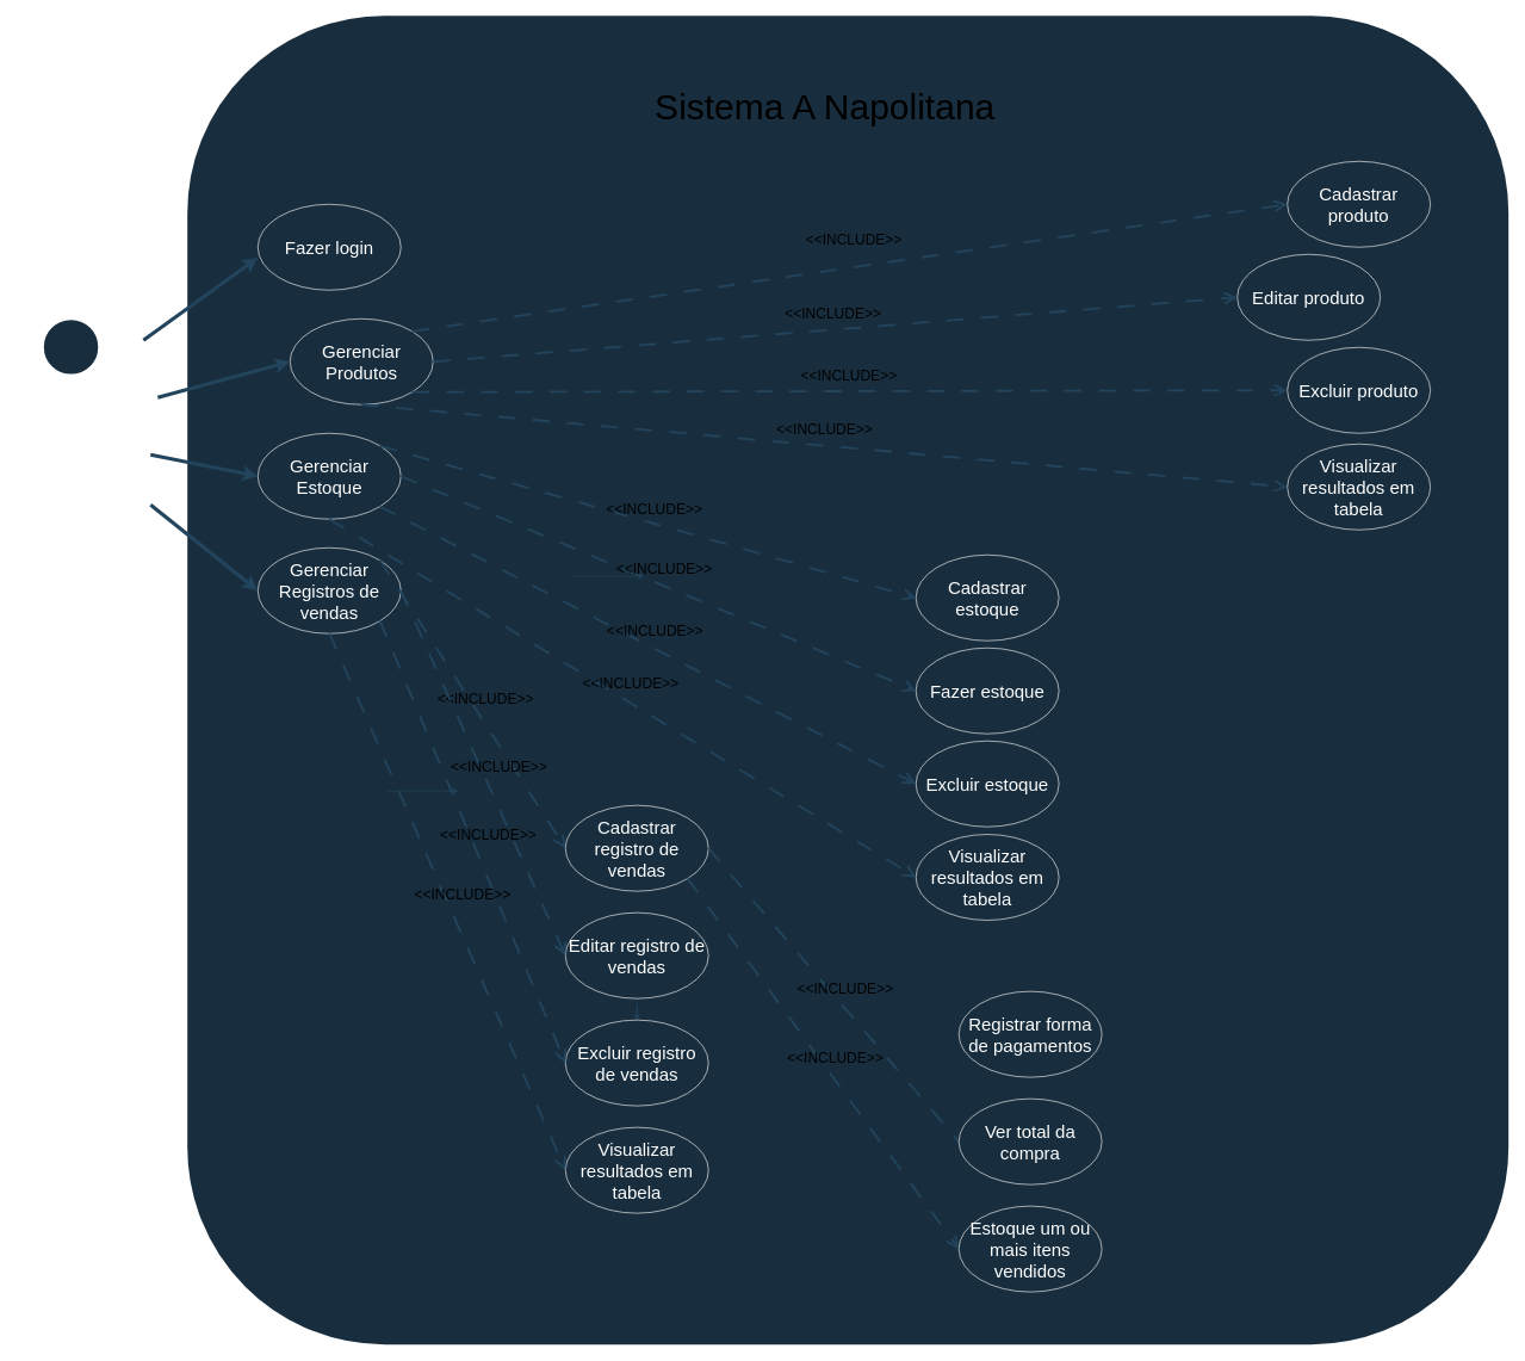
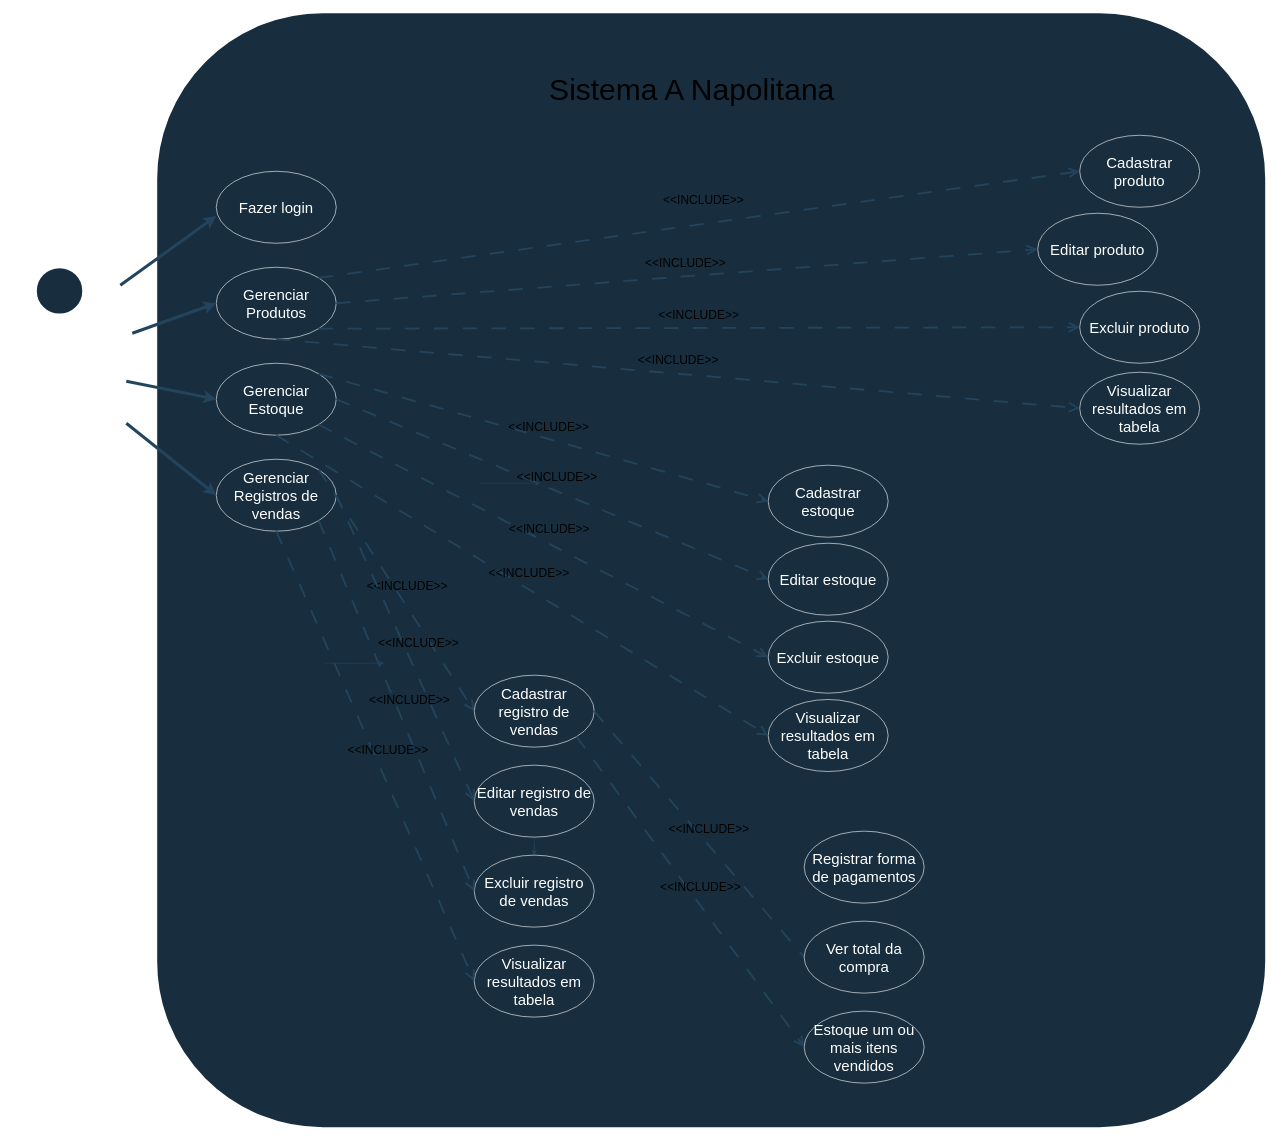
  <mxCell id="0" />
  <mxCell id="1" parent="0" />
  <mxCell id="2" value="" style="rounded=1;whiteSpace=wrap;html=1;fillColor=light-dark(#182E3E,#FFFFFF);fillStyle=solid;strokeWidth=3;strokeColor=#FFFFFF;labelBackgroundColor=none;fontColor=#FFFFFF;" vertex="1" parent="1"><mxGeometry x="260" y="20" width="1850" height="1860" as="geometry" /></mxCell>
  <mxCell id="3" value="&lt;font style=&quot;color: light-dark(rgb(0, 0, 0), rgb(0, 0, 0)); font-size: 50px;&quot;&gt;Sistema A Napolitana&lt;/font&gt;" style="text;html=1;align=center;verticalAlign=middle;whiteSpace=wrap;rounded=1;labelBackgroundColor=none;fontColor=#FFFFFF;" vertex="1" parent="1"><mxGeometry x="893" y="108" width="520" height="80" as="geometry" /></mxCell>
  <mxCell id="4" value="&lt;font style=&quot;font-size: 30px;&quot;&gt;Usuário&lt;/font&gt;" style="shape=umlActor;verticalLabelPosition=bottom;verticalAlign=top;html=1;outlineConnect=0;fillStyle=auto;fillColor=#182E3E;fontColor=#FFFFFF;strokeColor=#FFFFFF;strokeWidth=3;labelBackgroundColor=none;rounded=1;" vertex="1" parent="1"><mxGeometry x="20" y="445" width="157.5" height="315" as="geometry" /></mxCell>
  <mxCell id="5" value="" style="endArrow=classic;html=1;rounded=0;strokeColor=light-dark(#23445D,#000000);strokeWidth=5;entryX=0;entryY=0.622;entryDx=0;entryDy=0;entryPerimeter=0;" edge="1" parent="1" target="6"><mxGeometry width="50" height="50" relative="1" as="geometry"><mxPoint x="200" y="475" as="sourcePoint" /><mxPoint x="230" y="515" as="targetPoint" /></mxGeometry></mxCell>
  <mxCell id="6" value="&lt;font style=&quot;font-size: 25px;&quot;&gt;Fazer login&lt;/font&gt;" style="ellipse;whiteSpace=wrap;html=1;strokeColor=#FFFFFF;fontColor=#FFFFFF;fillColor=#182E3E;" vertex="1" parent="1"><mxGeometry x="360" y="285" width="200" height="120" as="geometry" /></mxCell>
- <mxCell id="7" value="&lt;font style=&quot;font-size: 25px;&quot;&gt;Gerenciar Produtos&lt;/font&gt;" style="ellipse;whiteSpace=wrap;html=1;strokeColor=#FFFFFF;fontColor=#FFFFFF;fillColor=#182E3E;" vertex="1" parent="1"><mxGeometry x="405" y="445" width="200" height="120" as="geometry" /></mxCell>
+ <mxCell id="7" value="&lt;font style=&quot;font-size: 25px;&quot;&gt;Gerenciar Produtos&lt;/font&gt;" style="ellipse;whiteSpace=wrap;html=1;strokeColor=#FFFFFF;fontColor=#FFFFFF;fillColor=#182E3E;" vertex="1" parent="1"><mxGeometry x="360" y="445" width="200" height="120" as="geometry" /></mxCell>
  <mxCell id="8" value="" style="endArrow=classic;html=1;rounded=0;strokeColor=light-dark(#23445D,#000000);strokeWidth=5;entryX=0;entryY=0.5;entryDx=0;entryDy=0;" edge="1" parent="1" target="7"><mxGeometry width="50" height="50" relative="1" as="geometry"><mxPoint x="220" y="555" as="sourcePoint" /><mxPoint x="810" y="415" as="targetPoint" /></mxGeometry></mxCell>
  <mxCell id="9" value="&lt;span style=&quot;font-size: 25px;&quot;&gt;Cadastrar produto&lt;/span&gt;" style="ellipse;whiteSpace=wrap;html=1;strokeColor=#FFFFFF;fontColor=#FFFFFF;fillColor=#182E3E;" vertex="1" parent="1"><mxGeometry x="1799.29" y="225" width="200" height="120" as="geometry" /></mxCell>
  <mxCell id="10" value="&lt;font style=&quot;font-size: 25px;&quot;&gt;Editar produto&lt;/font&gt;" style="ellipse;whiteSpace=wrap;html=1;strokeColor=#FFFFFF;fontColor=#FFFFFF;fillColor=#182E3E;" vertex="1" parent="1"><mxGeometry x="1729.29" y="355" width="200" height="120" as="geometry" /></mxCell>
  <mxCell id="11" value="&lt;font style=&quot;font-size: 25px;&quot;&gt;Excluir&amp;nbsp;&lt;/font&gt;&lt;span style=&quot;font-size: 25px;&quot;&gt;produto&lt;/span&gt;" style="ellipse;whiteSpace=wrap;html=1;strokeColor=#FFFFFF;fontColor=#FFFFFF;fillColor=#182E3E;" vertex="1" parent="1"><mxGeometry x="1799.29" y="485" width="200" height="120" as="geometry" /></mxCell>
  <mxCell id="12" value="&lt;font style=&quot;font-size: 25px;&quot;&gt;Gerenciar Estoque&lt;/font&gt;" style="ellipse;whiteSpace=wrap;html=1;strokeColor=#FFFFFF;fontColor=#FFFFFF;fillColor=#182E3E;" vertex="1" parent="1"><mxGeometry x="360" y="605" width="200" height="120" as="geometry" /></mxCell>
  <mxCell id="13" value="&lt;span style=&quot;font-size: 25px;&quot;&gt;Cadastrar estoque&lt;/span&gt;" style="ellipse;whiteSpace=wrap;html=1;strokeColor=#FFFFFF;fontColor=#FFFFFF;fillColor=#182E3E;" vertex="1" parent="1"><mxGeometry x="1280" y="775" width="200" height="120" as="geometry" /></mxCell>
- <mxCell id="14" value="&lt;font style=&quot;font-size: 25px;&quot;&gt;Fazer estoque&lt;/font&gt;" style="ellipse;whiteSpace=wrap;html=1;strokeColor=#FFFFFF;fontColor=#FFFFFF;fillColor=#182E3E;" vertex="1" parent="1"><mxGeometry x="1280" y="905" width="200" height="120" as="geometry" /></mxCell>
+ <mxCell id="14" value="&lt;font style=&quot;font-size: 25px;&quot;&gt;Editar estoque&lt;/font&gt;" style="ellipse;whiteSpace=wrap;html=1;strokeColor=#FFFFFF;fontColor=#FFFFFF;fillColor=#182E3E;" vertex="1" parent="1"><mxGeometry x="1280" y="905" width="200" height="120" as="geometry" /></mxCell>
  <mxCell id="15" value="&lt;font style=&quot;font-size: 25px;&quot;&gt;Excluir&amp;nbsp;&lt;/font&gt;&lt;span style=&quot;font-size: 25px;&quot;&gt;estoque&lt;/span&gt;" style="ellipse;whiteSpace=wrap;html=1;strokeColor=#FFFFFF;fontColor=#FFFFFF;fillColor=#182E3E;" vertex="1" parent="1"><mxGeometry x="1280" y="1035" width="200" height="120" as="geometry" /></mxCell>
  <mxCell id="16" value="" style="endArrow=classic;html=1;rounded=0;strokeColor=light-dark(#23445D,#000000);strokeWidth=5;entryX=0;entryY=0.5;entryDx=0;entryDy=0;" edge="1" parent="1" target="12"><mxGeometry width="50" height="50" relative="1" as="geometry"><mxPoint x="210" y="635" as="sourcePoint" /><mxPoint x="810" y="545" as="targetPoint" /></mxGeometry></mxCell>
  <mxCell id="17" value="" style="edgeStyle=none;orthogonalLoop=1;jettySize=auto;html=1;rounded=0;strokeColor=#23445D;" edge="1" parent="1"><mxGeometry width="100" relative="1" as="geometry"><mxPoint x="800" y="805" as="sourcePoint" /><mxPoint x="900" y="805" as="targetPoint" /><Array as="points" /></mxGeometry></mxCell>
  <mxCell id="18" value="&amp;lt;&amp;lt;INCLUDE&lt;span style=&quot;background-color: transparent;&quot;&gt;&amp;gt;&amp;gt;&lt;/span&gt;" style="endArrow=open;endSize=12;dashed=1;html=1;rounded=0;strokeColor=light-dark(#23445D,#000000);exitX=1;exitY=0;exitDx=0;exitDy=0;strokeWidth=3;fontSize=20;labelBackgroundColor=none;fontColor=light-dark(#000000,#000000);sourcePerimeterSpacing=0;startSize=6;targetPerimeterSpacing=0;dashPattern=8 8;entryX=0;entryY=0.5;entryDx=0;entryDy=0;" edge="1" parent="1" source="7" target="9"><mxGeometry x="0.019" y="40" width="160" relative="1" as="geometry"><mxPoint x="1129.29" y="485" as="sourcePoint" /><mxPoint x="1740" y="325" as="targetPoint" /><mxPoint as="offset" /></mxGeometry></mxCell>
  <mxCell id="19" value="&amp;lt;&amp;lt;INCLUDE&lt;span style=&quot;background-color: transparent;&quot;&gt;&amp;gt;&amp;gt;&lt;/span&gt;" style="endArrow=open;endSize=12;dashed=1;html=1;rounded=0;strokeColor=light-dark(#23445D,#000000);exitX=1;exitY=0.5;exitDx=0;exitDy=0;strokeWidth=3;fontSize=20;labelBackgroundColor=none;fontColor=light-dark(#000000,#000000);sourcePerimeterSpacing=0;startSize=6;targetPerimeterSpacing=0;dashPattern=8 8;entryX=0;entryY=0.5;entryDx=0;entryDy=0;" edge="1" parent="1" source="7" target="10"><mxGeometry x="-0.004" y="23" width="160" relative="1" as="geometry"><mxPoint x="1127.89" y="499.52" as="sourcePoint" /><mxPoint x="1740" y="425" as="targetPoint" /><mxPoint x="1" as="offset" /></mxGeometry></mxCell>
  <mxCell id="20" value="&amp;lt;&amp;lt;INCLUDE&lt;span style=&quot;background-color: transparent;&quot;&gt;&amp;gt;&amp;gt;&lt;/span&gt;" style="endArrow=open;endSize=12;dashed=1;html=1;rounded=0;strokeColor=light-dark(#23445D,#000000);exitX=1;exitY=1;exitDx=0;exitDy=0;strokeWidth=3;fontSize=20;labelBackgroundColor=none;fontColor=light-dark(#000000,#000000);sourcePerimeterSpacing=0;startSize=6;targetPerimeterSpacing=0;dashPattern=8 8;entryX=0;entryY=0.5;entryDx=0;entryDy=0;" edge="1" parent="1" source="7" target="11"><mxGeometry x="-0.004" y="23" width="160" relative="1" as="geometry"><mxPoint x="1113.29" y="517.76" as="sourcePoint" /><mxPoint x="1720" y="545" as="targetPoint" /><mxPoint x="1" as="offset" /></mxGeometry></mxCell>
  <mxCell id="21" value="&amp;lt;&amp;lt;INCLUDE&lt;span style=&quot;background-color: transparent;&quot;&gt;&amp;gt;&amp;gt;&lt;/span&gt;" style="endArrow=open;endSize=12;dashed=1;html=1;rounded=0;strokeColor=light-dark(#23445D,#000000);exitX=1;exitY=0;exitDx=0;exitDy=0;entryX=0;entryY=0.5;entryDx=0;entryDy=0;strokeWidth=3;fontSize=20;labelBackgroundColor=none;fontColor=light-dark(#000000,#000000);sourcePerimeterSpacing=0;startSize=6;targetPerimeterSpacing=0;dashPattern=8 8;" edge="1" parent="1" source="12" target="13"><mxGeometry x="0.011" y="20" width="160" relative="1" as="geometry"><mxPoint x="528.31" y="725" as="sourcePoint" /><mxPoint x="1283" y="717.44" as="targetPoint" /><mxPoint x="-1" as="offset" /></mxGeometry></mxCell>
  <mxCell id="22" value="&amp;lt;&amp;lt;INCLUDE&lt;span style=&quot;background-color: transparent;&quot;&gt;&amp;gt;&amp;gt;&lt;/span&gt;" style="endArrow=open;endSize=12;dashed=1;html=1;rounded=0;strokeColor=light-dark(#23445D,#000000);entryX=0;entryY=0.5;entryDx=0;entryDy=0;strokeWidth=3;fontSize=20;labelBackgroundColor=none;fontColor=light-dark(#000000,#000000);sourcePerimeterSpacing=0;startSize=6;targetPerimeterSpacing=0;dashPattern=8 8;exitX=1;exitY=0.5;exitDx=0;exitDy=0;" edge="1" parent="1" source="12" target="14"><mxGeometry x="-0.004" y="23" width="160" relative="1" as="geometry"><mxPoint x="590" y="685" as="sourcePoint" /><mxPoint x="1283" y="847.44" as="targetPoint" /><mxPoint x="1" as="offset" /></mxGeometry></mxCell>
  <mxCell id="23" value="&amp;lt;&amp;lt;INCLUDE&lt;span style=&quot;background-color: transparent;&quot;&gt;&amp;gt;&amp;gt;&lt;/span&gt;" style="endArrow=open;endSize=12;dashed=1;html=1;rounded=0;strokeColor=light-dark(#23445D,#000000);strokeWidth=3;fontSize=20;labelBackgroundColor=none;fontColor=light-dark(#000000,#000000);sourcePerimeterSpacing=0;startSize=6;targetPerimeterSpacing=0;dashPattern=8 8;entryX=0;entryY=0.5;entryDx=0;entryDy=0;exitX=1;exitY=1;exitDx=0;exitDy=0;" edge="1" parent="1" source="12" target="15"><mxGeometry x="-0.004" y="23" width="160" relative="1" as="geometry"><mxPoint x="580" y="705" as="sourcePoint" /><mxPoint x="1630" y="1065" as="targetPoint" /><mxPoint x="1" as="offset" /></mxGeometry></mxCell>
  <mxCell id="24" value="&lt;font style=&quot;font-size: 25px;&quot;&gt;Gerenciar Registros de vendas&lt;/font&gt;" style="ellipse;whiteSpace=wrap;html=1;strokeColor=#FFFFFF;fontColor=#FFFFFF;fillColor=#182E3E;" vertex="1" parent="1"><mxGeometry x="360" y="765" width="200" height="120" as="geometry" /></mxCell>
  <mxCell id="25" value="&lt;span style=&quot;font-size: 25px;&quot;&gt;Cadastrar registro de vendas&lt;/span&gt;" style="ellipse;whiteSpace=wrap;html=1;strokeColor=#FFFFFF;fontColor=#FFFFFF;fillColor=#182E3E;" vertex="1" parent="1"><mxGeometry x="790" y="1125" width="200" height="120" as="geometry" /></mxCell>
  <mxCell id="26" style="edgeStyle=orthogonalEdgeStyle;rounded=0;orthogonalLoop=1;jettySize=auto;html=1;exitX=0.5;exitY=1;exitDx=0;exitDy=0;strokeColor=#23445D;" edge="1" parent="1" source="27" target="28"><mxGeometry relative="1" as="geometry" /></mxCell>
  <mxCell id="27" value="&lt;font style=&quot;font-size: 25px;&quot;&gt;Editar&amp;nbsp;&lt;/font&gt;&lt;span style=&quot;font-size: 25px;&quot;&gt;registro de vendas&lt;/span&gt;" style="ellipse;whiteSpace=wrap;html=1;strokeColor=#FFFFFF;fontColor=#FFFFFF;fillColor=#182E3E;" vertex="1" parent="1"><mxGeometry x="790" y="1275" width="200" height="120" as="geometry" /></mxCell>
  <mxCell id="28" value="&lt;font style=&quot;font-size: 25px;&quot;&gt;Excluir&amp;nbsp;&lt;/font&gt;&lt;span style=&quot;font-size: 25px;&quot;&gt;registro de vendas&lt;/span&gt;" style="ellipse;whiteSpace=wrap;html=1;strokeColor=#FFFFFF;fontColor=#FFFFFF;fillColor=#182E3E;" vertex="1" parent="1"><mxGeometry x="790" y="1425" width="200" height="120" as="geometry" /></mxCell>
  <mxCell id="29" value="" style="edgeStyle=none;orthogonalLoop=1;jettySize=auto;html=1;rounded=0;strokeColor=#23445D;" edge="1" parent="1"><mxGeometry width="100" relative="1" as="geometry"><mxPoint x="540" y="1105" as="sourcePoint" /><mxPoint x="640" y="1105" as="targetPoint" /><Array as="points" /></mxGeometry></mxCell>
  <mxCell id="30" value="&amp;lt;&amp;lt;INCLUDE&lt;span style=&quot;background-color: transparent;&quot;&gt;&amp;gt;&amp;gt;&lt;/span&gt;" style="endArrow=open;endSize=12;dashed=1;html=1;rounded=0;strokeColor=light-dark(#23445D,#000000);entryX=0;entryY=0.5;entryDx=0;entryDy=0;strokeWidth=3;fontSize=20;labelBackgroundColor=none;fontColor=light-dark(#000000,#000000);sourcePerimeterSpacing=0;startSize=6;targetPerimeterSpacing=0;dashPattern=8 8;exitX=1;exitY=0;exitDx=0;exitDy=0;" edge="1" parent="1" source="24" target="25"><mxGeometry x="0.011" y="20" width="160" relative="1" as="geometry"><mxPoint x="570" y="835" as="sourcePoint" /><mxPoint x="902.29" y="1135" as="targetPoint" /><mxPoint x="-1" as="offset" /></mxGeometry></mxCell>
  <mxCell id="31" value="&amp;lt;&amp;lt;INCLUDE&lt;span style=&quot;background-color: transparent;&quot;&gt;&amp;gt;&amp;gt;&lt;/span&gt;" style="endArrow=open;endSize=12;dashed=1;html=1;rounded=0;strokeColor=light-dark(#23445D,#000000);entryX=0;entryY=0.5;entryDx=0;entryDy=0;strokeWidth=3;fontSize=20;labelBackgroundColor=none;fontColor=light-dark(#000000,#000000);sourcePerimeterSpacing=0;startSize=6;targetPerimeterSpacing=0;dashPattern=8 8;exitX=1;exitY=0.5;exitDx=0;exitDy=0;" edge="1" parent="1" source="24" target="27"><mxGeometry x="-0.004" y="23" width="160" relative="1" as="geometry"><mxPoint x="560" y="885" as="sourcePoint" /><mxPoint x="902.29" y="1265" as="targetPoint" /><mxPoint x="1" as="offset" /></mxGeometry></mxCell>
  <mxCell id="32" value="&amp;lt;&amp;lt;INCLUDE&lt;span style=&quot;background-color: transparent;&quot;&gt;&amp;gt;&amp;gt;&lt;/span&gt;" style="endArrow=open;endSize=12;dashed=1;html=1;rounded=0;strokeColor=light-dark(#23445D,#000000);strokeWidth=3;fontSize=20;labelBackgroundColor=none;fontColor=light-dark(#000000,#000000);sourcePerimeterSpacing=0;startSize=6;targetPerimeterSpacing=0;dashPattern=8 8;entryX=0;entryY=0.5;entryDx=0;entryDy=0;exitX=1;exitY=1;exitDx=0;exitDy=0;" edge="1" parent="1" source="24" target="28"><mxGeometry x="-0.004" y="23" width="160" relative="1" as="geometry"><mxPoint x="540" y="895" as="sourcePoint" /><mxPoint x="839.29" y="1535" as="targetPoint" /><mxPoint x="1" as="offset" /></mxGeometry></mxCell>
  <mxCell id="33" value="" style="endArrow=classic;html=1;rounded=0;strokeColor=light-dark(#23445D,#000000);strokeWidth=5;entryX=0;entryY=0.5;entryDx=0;entryDy=0;" edge="1" parent="1" target="24"><mxGeometry width="50" height="50" relative="1" as="geometry"><mxPoint x="210" y="705" as="sourcePoint" /><mxPoint x="360" y="735" as="targetPoint" /></mxGeometry></mxCell>
  <mxCell id="34" value="&lt;span style=&quot;font-size: 25px;&quot;&gt;Registrar forma de pagamentos&lt;/span&gt;" style="ellipse;whiteSpace=wrap;html=1;strokeColor=#FFFFFF;fontColor=#FFFFFF;fillColor=#182E3E;" vertex="1" parent="1"><mxGeometry x="1340" y="1385" width="200" height="120" as="geometry" /></mxCell>
  <mxCell id="35" value="&amp;lt;&amp;lt;INCLUDE&lt;span style=&quot;background-color: transparent;&quot;&gt;&amp;gt;&amp;gt;&lt;/span&gt;" style="endArrow=none;endSize=12;dashed=1;html=1;rounded=0;strokeColor=light-dark(#23445D,#000000);strokeWidth=3;fontSize=20;labelBackgroundColor=none;fontColor=light-dark(#000000,#000000);sourcePerimeterSpacing=0;startSize=6;targetPerimeterSpacing=0;dashPattern=8 8;entryX=0;entryY=0.5;entryDx=0;entryDy=0;exitX=1;exitY=0.5;exitDx=0;exitDy=0;" edge="1" parent="1" source="25" target="36"><mxGeometry x="0.011" y="20" width="160" relative="1" as="geometry"><mxPoint x="1010" y="1235" as="sourcePoint" /><mxPoint x="1200" y="1535" as="targetPoint" /><mxPoint x="-1" as="offset" /></mxGeometry></mxCell>
  <mxCell id="36" value="&lt;span style=&quot;font-size: 25px;&quot;&gt;Ver total da compra&lt;/span&gt;" style="ellipse;whiteSpace=wrap;html=1;strokeColor=#FFFFFF;fontColor=#FFFFFF;fillColor=#182E3E;" vertex="1" parent="1"><mxGeometry x="1340" y="1535" width="200" height="120" as="geometry" /></mxCell>
  <mxCell id="37" value="&lt;span style=&quot;font-size: 25px;&quot;&gt;Estoque um ou mais itens vendidos&lt;/span&gt;" style="ellipse;whiteSpace=wrap;html=1;strokeColor=#FFFFFF;fontColor=#FFFFFF;fillColor=#182E3E;" vertex="1" parent="1"><mxGeometry x="1340" y="1685" width="200" height="120" as="geometry" /></mxCell>
  <mxCell id="38" value="&amp;lt;&amp;lt;INCLUDE&lt;span style=&quot;background-color: transparent;&quot;&gt;&amp;gt;&amp;gt;&lt;/span&gt;" style="endArrow=open;endSize=12;dashed=1;html=1;rounded=0;strokeColor=light-dark(#23445D,#000000);strokeWidth=3;fontSize=20;labelBackgroundColor=none;fontColor=light-dark(#000000,#000000);sourcePerimeterSpacing=0;startSize=6;targetPerimeterSpacing=0;dashPattern=8 8;entryX=0;entryY=0.5;entryDx=0;entryDy=0;exitX=1;exitY=1;exitDx=0;exitDy=0;" edge="1" parent="1" source="25" target="37"><mxGeometry x="0.011" y="20" width="160" relative="1" as="geometry"><mxPoint x="1020" y="1245" as="sourcePoint" /><mxPoint x="1540" y="1989" as="targetPoint" /><mxPoint x="-1" as="offset" /></mxGeometry></mxCell>
  <mxCell id="39" value="&lt;span style=&quot;font-size: 25px;&quot;&gt;Visualizar resultados em tabela&lt;/span&gt;" style="ellipse;whiteSpace=wrap;html=1;strokeColor=#FFFFFF;fontColor=#FFFFFF;fillColor=#182E3E;" vertex="1" parent="1"><mxGeometry x="790" y="1575" width="200" height="120" as="geometry" /></mxCell>
  <mxCell id="40" value="&amp;lt;&amp;lt;INCLUDE&lt;span style=&quot;background-color: transparent;&quot;&gt;&amp;gt;&amp;gt;&lt;/span&gt;" style="endArrow=open;endSize=12;dashed=1;html=1;rounded=0;strokeColor=light-dark(#23445D,#000000);strokeWidth=3;fontSize=20;labelBackgroundColor=none;fontColor=light-dark(#000000,#000000);sourcePerimeterSpacing=0;startSize=6;targetPerimeterSpacing=0;dashPattern=8 8;entryX=0;entryY=0.5;entryDx=0;entryDy=0;exitX=0.5;exitY=1;exitDx=0;exitDy=0;" edge="1" parent="1" target="39" source="24"><mxGeometry x="-0.004" y="23" width="160" relative="1" as="geometry"><mxPoint x="470" y="935" as="sourcePoint" /><mxPoint x="747.29" y="1733" as="targetPoint" /><mxPoint x="1" as="offset" /></mxGeometry></mxCell>
  <mxCell id="41" value="&lt;span style=&quot;font-size: 25px;&quot;&gt;Visualizar resultados em tabela&lt;/span&gt;" style="ellipse;whiteSpace=wrap;html=1;strokeColor=#FFFFFF;fontColor=#FFFFFF;fillColor=#182E3E;" vertex="1" parent="1"><mxGeometry x="1799.29" y="620" width="200" height="120" as="geometry" /></mxCell>
  <mxCell id="42" value="&amp;lt;&amp;lt;INCLUDE&lt;span style=&quot;background-color: transparent;&quot;&gt;&amp;gt;&amp;gt;&lt;/span&gt;" style="endArrow=open;endSize=12;dashed=1;html=1;rounded=0;strokeColor=light-dark(#23445D,#000000);strokeWidth=3;fontSize=20;labelBackgroundColor=none;fontColor=light-dark(#000000,#000000);sourcePerimeterSpacing=0;startSize=6;targetPerimeterSpacing=0;dashPattern=8 8;exitX=0.5;exitY=1;exitDx=0;exitDy=0;entryX=0;entryY=0.5;entryDx=0;entryDy=0;" edge="1" parent="1" target="41" source="7"><mxGeometry x="-0.004" y="23" width="160" relative="1" as="geometry"><mxPoint x="910" y="605" as="sourcePoint" /><mxPoint x="1740" y="680" as="targetPoint" /><mxPoint x="1" as="offset" /></mxGeometry></mxCell>
  <mxCell id="43" value="&lt;span style=&quot;font-size: 25px;&quot;&gt;Visualizar resultados em tabela&lt;/span&gt;" style="ellipse;whiteSpace=wrap;html=1;strokeColor=#FFFFFF;fontColor=#FFFFFF;fillColor=#182E3E;" vertex="1" parent="1"><mxGeometry x="1280" y="1165.56" width="200" height="120" as="geometry" /></mxCell>
  <mxCell id="44" value="&amp;lt;&amp;lt;INCLUDE&lt;span style=&quot;background-color: transparent;&quot;&gt;&amp;gt;&amp;gt;&lt;/span&gt;" style="endArrow=open;endSize=12;dashed=1;html=1;rounded=0;strokeColor=light-dark(#23445D,#000000);strokeWidth=3;fontSize=20;labelBackgroundColor=none;fontColor=light-dark(#000000,#000000);sourcePerimeterSpacing=0;startSize=6;targetPerimeterSpacing=0;dashPattern=8 8;entryX=0;entryY=0.5;entryDx=0;entryDy=0;exitX=0.5;exitY=1;exitDx=0;exitDy=0;" edge="1" parent="1" target="43" source="12"><mxGeometry x="-0.004" y="23" width="160" relative="1" as="geometry"><mxPoint x="530" y="745" as="sourcePoint" /><mxPoint x="1620" y="1185" as="targetPoint" /><mxPoint x="1" as="offset" /></mxGeometry></mxCell>
